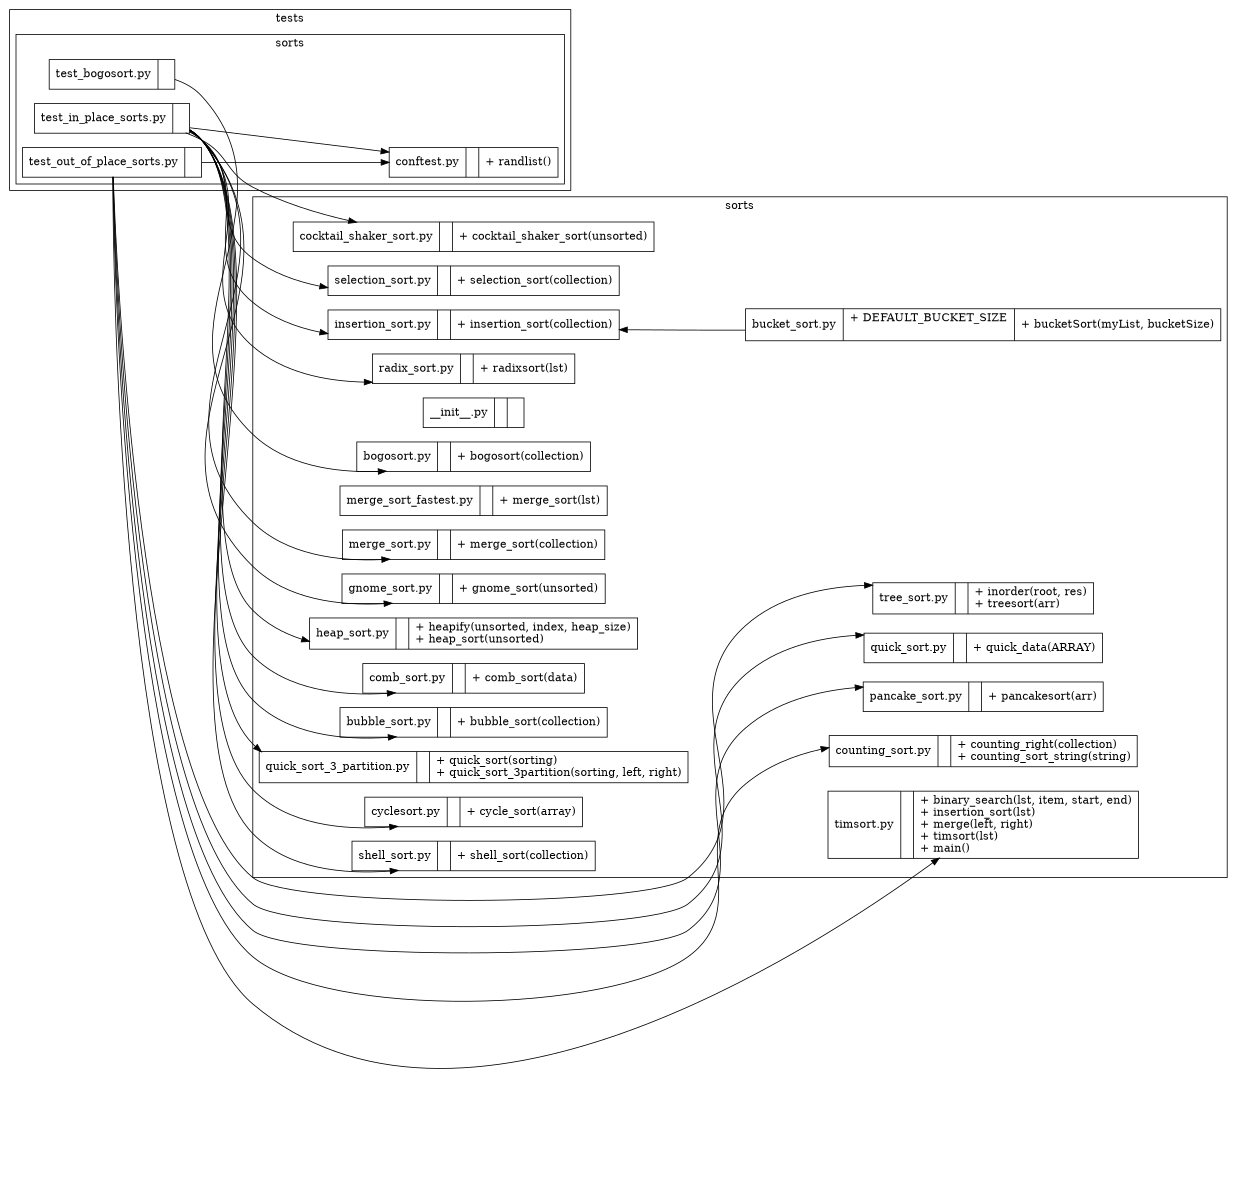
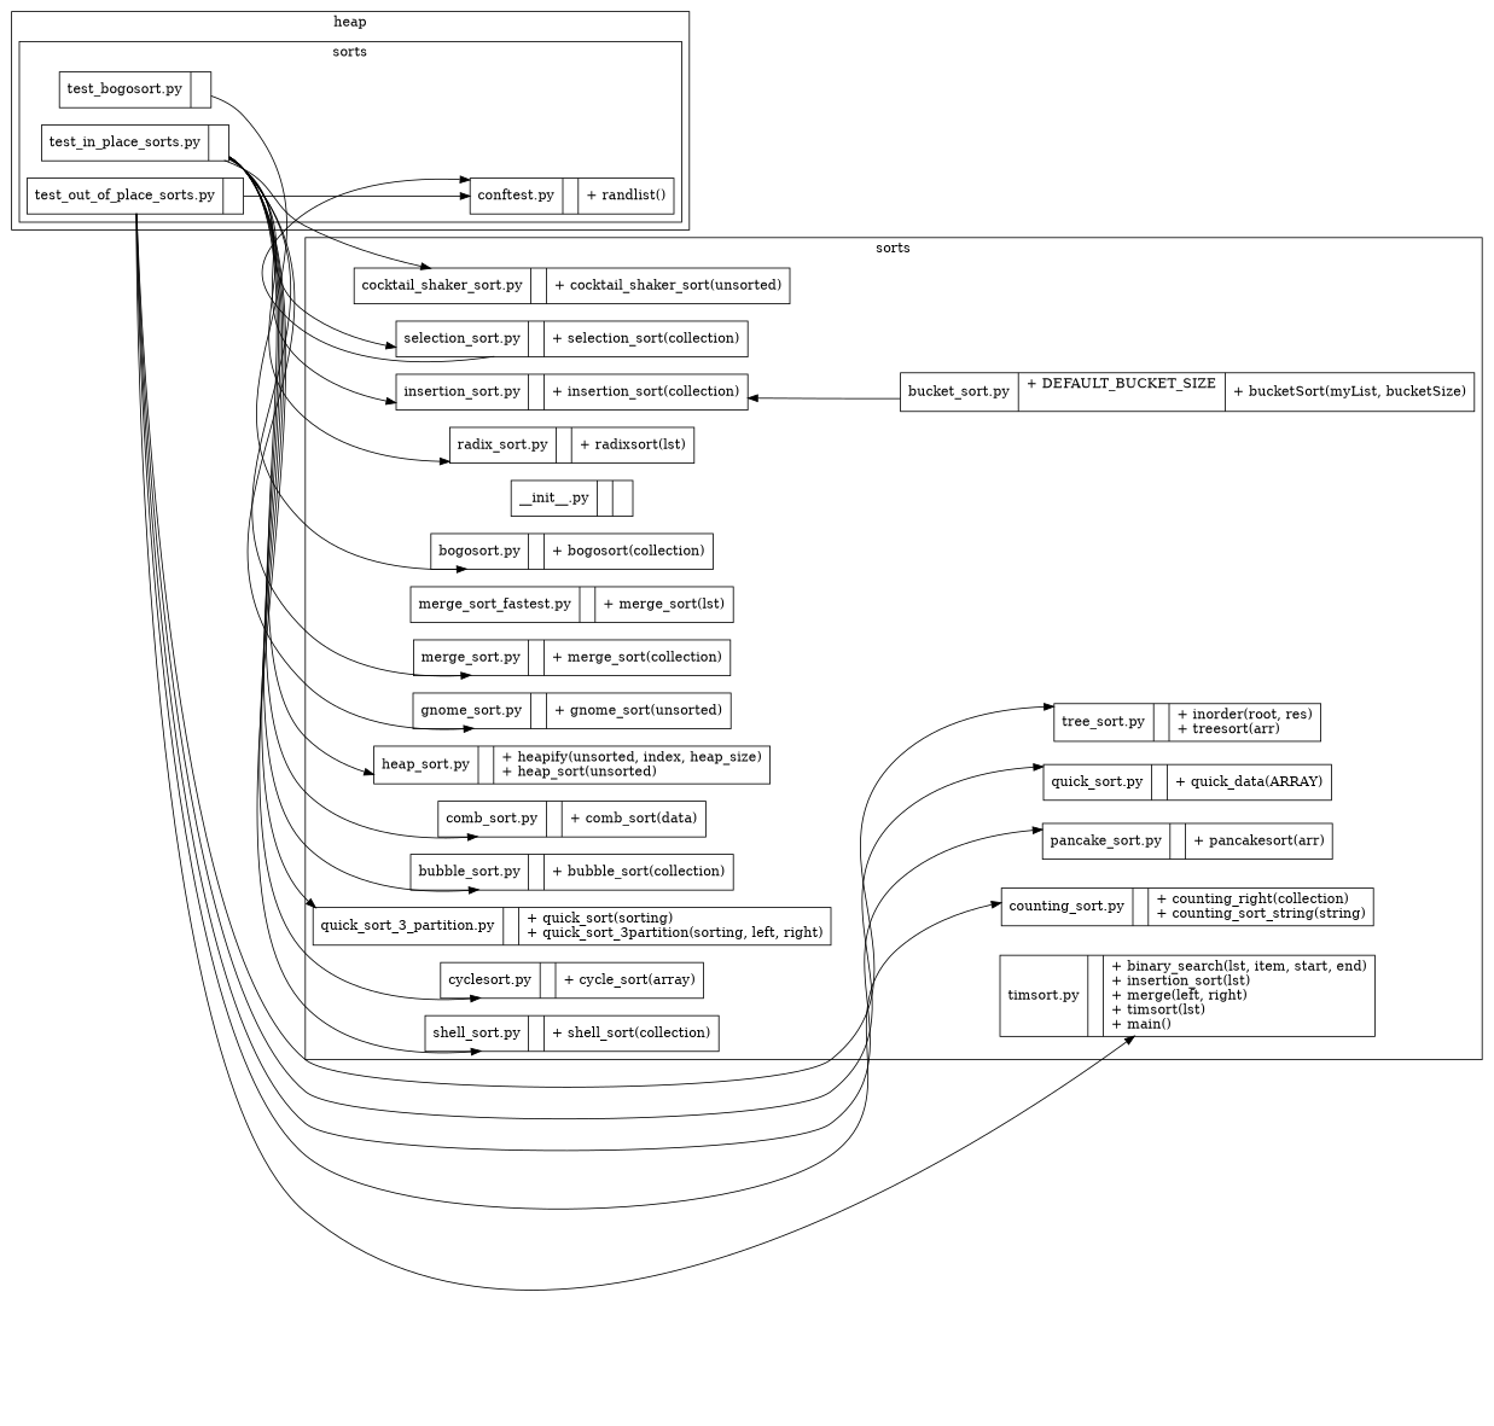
  digraph {
    rankdir=LR
    ranksep=1
    node [shape=record]
    n1 [label="{bogosort.py|\l|+ bogosort(collection)\l}"]
    n2 [label="{heap_sort.py|\l|+ heapify(unsorted, index, heap_size)\l+ heap_sort(unsorted)\l}"]
    n3 [label="{pancake_sort.py|\l|+ pancakesort(arr)\l}"]
    n4 [label="{insertion_sort.py|\l|+ insertion_sort(collection)\l}"]
    n5 [label="{bucket_sort.py|+ DEFAULT_BUCKET_SIZE\l\l|+ bucketSort(myList, bucketSize)\l}"]
    n6 [label="{comb_sort.py|\l|+ comb_sort(data)\l}"]
    n7 [label="{__init__.py|\l|}"]
    n8 [label="{quick_sort_3_partition.py|\l|+ quick_sort(sorting)\l+ quick_sort_3partition(sorting, left, right)\l}"]
    n9 [label="{counting_sort.py|\l|+ counting_right(collection)\l+ counting_sort_string(string)\l}"]
    n10 [label="{merge_sort_fastest.py|\l|+ merge_sort(lst)\l}"]
    n11 [label="{cyclesort.py|\l|+ cycle_sort(array)\l}"]
    n12 [label="{shell_sort.py|\l|+ shell_sort(collection)\l}"]
    n13 [label="{merge_sort.py|\l|+ merge_sort(collection)\l}"]
    n14 [label="{gnome_sort.py|\l|+ gnome_sort(unsorted)\l}"]
    n15 [label="{cocktail_shaker_sort.py|\l|+ cocktail_shaker_sort(unsorted)\l}"]
    n16 [label="{selection_sort.py|\l|+ selection_sort(collection)\l}"]
    n17 [label="{bubble_sort.py|\l|+ bubble_sort(collection)\l}"]
    n18 [label="{radix_sort.py|\l|+ radixsort(lst)\l}"]
    n19 [label="{quick_sort.py|\l|+ quick_data(ARRAY)\l}"]
    n20 [label="{timsort.py|\l|+ binary_search(lst, item, start, end)\l+ insertion_sort(lst)\l+ merge(left, right)\l+ timsort(lst)\l+ main()\l}"]
    n21 [label="{tree_sort.py|\l|+ inorder(root, res)\l+ treesort(arr)\l}"]
    n22 [label="{conftest.py|\l|+ randlist()\l}"]
    n23 [label="{test_bogosort.py|}"]
    n24 [label="{test_out_of_place_sorts.py|}"]
    n25 [label="{test_in_place_sorts.py|}"]
    subgraph cluster_1 {
      label=sorts
      n1
      n2
      n3
      n4
      n5
      n6
      n7
      n8
      n9
      n10
      n11
      n12
      n13
      n14
      n15
      n16
      n17
      n18
      n19
      n20
      n21
    }
    subgraph cluster_2 {
-     label=tests
+     label=heap
      subgraph cluster_3 {
        label=sorts
        n22
        n23
        n24
        n25
      }
    }
    n2 -> n19 [style=invis]
    n4 -> n5 [dir=back]
    n4 -> n5 [style=invis]
    n6 -> n3 [style=invis]
    n11 -> n20 [style=invis]
    n14 -> n21 [style=invis]
    n17 -> n9 [style=invis]
    n23 -> n1
    n24 -> n3
    n24 -> n9
    n24 -> n19
    n24 -> n20
    n24 -> n21
    n24 -> n22
    n25 -> n2
    n25 -> n4
    n25 -> n6
    n25 -> n8
    n25 -> n11
    n25 -> n12
    n25 -> n13
    n25 -> n14
    n25 -> n15
    n25 -> n16
    n25 -> n17
    n25 -> n18
-   n25 -> n22
+   n16 -> n22
  }
